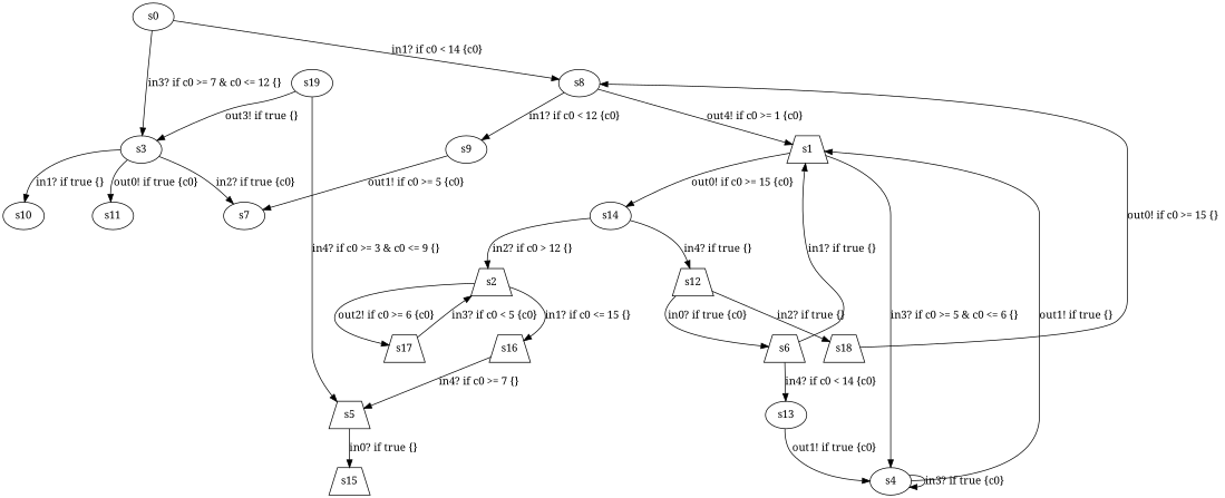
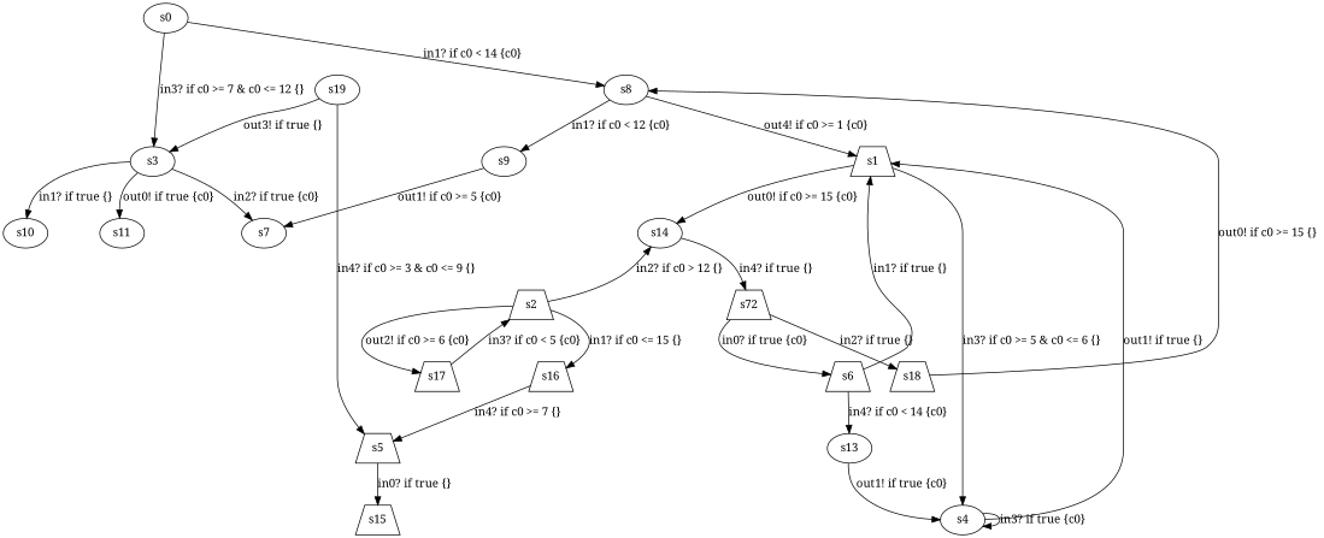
  digraph {
    fontname="Noto Serif"
    node [fontname="Noto Serif" margin=0 shape=ellipse]
    edge [fontname="Noto Serif"]
    n1 [label=s0]
    n2 [label=s3]
    n3 [label=s8]
    n4 [label=s7]
    n5 [label=s10]
    n6 [label=s11]
    n7 [label=s1 shape=trapezium]
    n8 [label=s9]
    n9 [label=s4]
    n10 [label=s14]
    n11 [label=s2 shape=trapezium]
-   n12 [label=s12 shape=trapezium]
+   n12 [label=s72 shape=trapezium]
    n13 [label=s16 shape=trapezium]
    n14 [label=s17 shape=trapezium]
    n15 [label=s6 shape=trapezium]
    n16 [label=s18 shape=trapezium]
    n17 [label=s5 shape=trapezium]
    n18 [label=s15 shape=trapezium]
    n19 [label=s19]
    n20 [label=s13]
    n1 -> n2 [label="in3? if c0 >= 7 & c0 <= 12 {} "]
    n1 -> n3 [label="in1? if c0 < 14 {c0} "]
    n2 -> n4 [label="in2? if true {c0} "]
    n2 -> n5 [label="in1? if true {} "]
    n2 -> n6 [label="out0! if true {c0} "]
    n3 -> n7 [label="out4! if c0 >= 1 {c0} "]
    n3 -> n8 [label="in1? if c0 < 12 {c0} "]
    n7 -> n9 [label="in3? if c0 >= 5 & c0 <= 6 {} "]
    n7 -> n10 [label="out0! if c0 >= 15 {c0} "]
    n8 -> n4 [label="out1! if c0 >= 5 {c0} "]
    n9 -> n7 [label="out1! if true {} "]
    n9 -> n9 [label="in3? if true {c0} "]
-   n10 -> n11 [label="in2? if c0 > 12 {} "]
+   n11 -> n10 [label="in2? if c0 > 12 {} "]
    n10 -> n12 [label="in4? if true {} "]
    n11 -> n13 [label="in1? if c0 <= 15 {} "]
    n11 -> n14 [label="out2! if c0 >= 6 {c0} "]
    n12 -> n15 [label="in0? if true {c0} "]
    n12 -> n16 [label="in2? if true {} "]
    n13 -> n17 [label="in4? if c0 >= 7 {} "]
    n14 -> n11 [label="in3? if c0 < 5 {c0} "]
    n15 -> n7 [label="in1? if true {} "]
    n15 -> n20 [label="in4? if c0 < 14 {c0} "]
    n16 -> n3 [label="out0! if c0 >= 15 {} "]
    n17 -> n18 [label="in0? if true {} "]
    n19 -> n2 [label="out3! if true {} "]
    n19 -> n17 [label="in4? if c0 >= 3 & c0 <= 9 {} "]
    n20 -> n9 [label="out1! if true {c0} "]
  }
